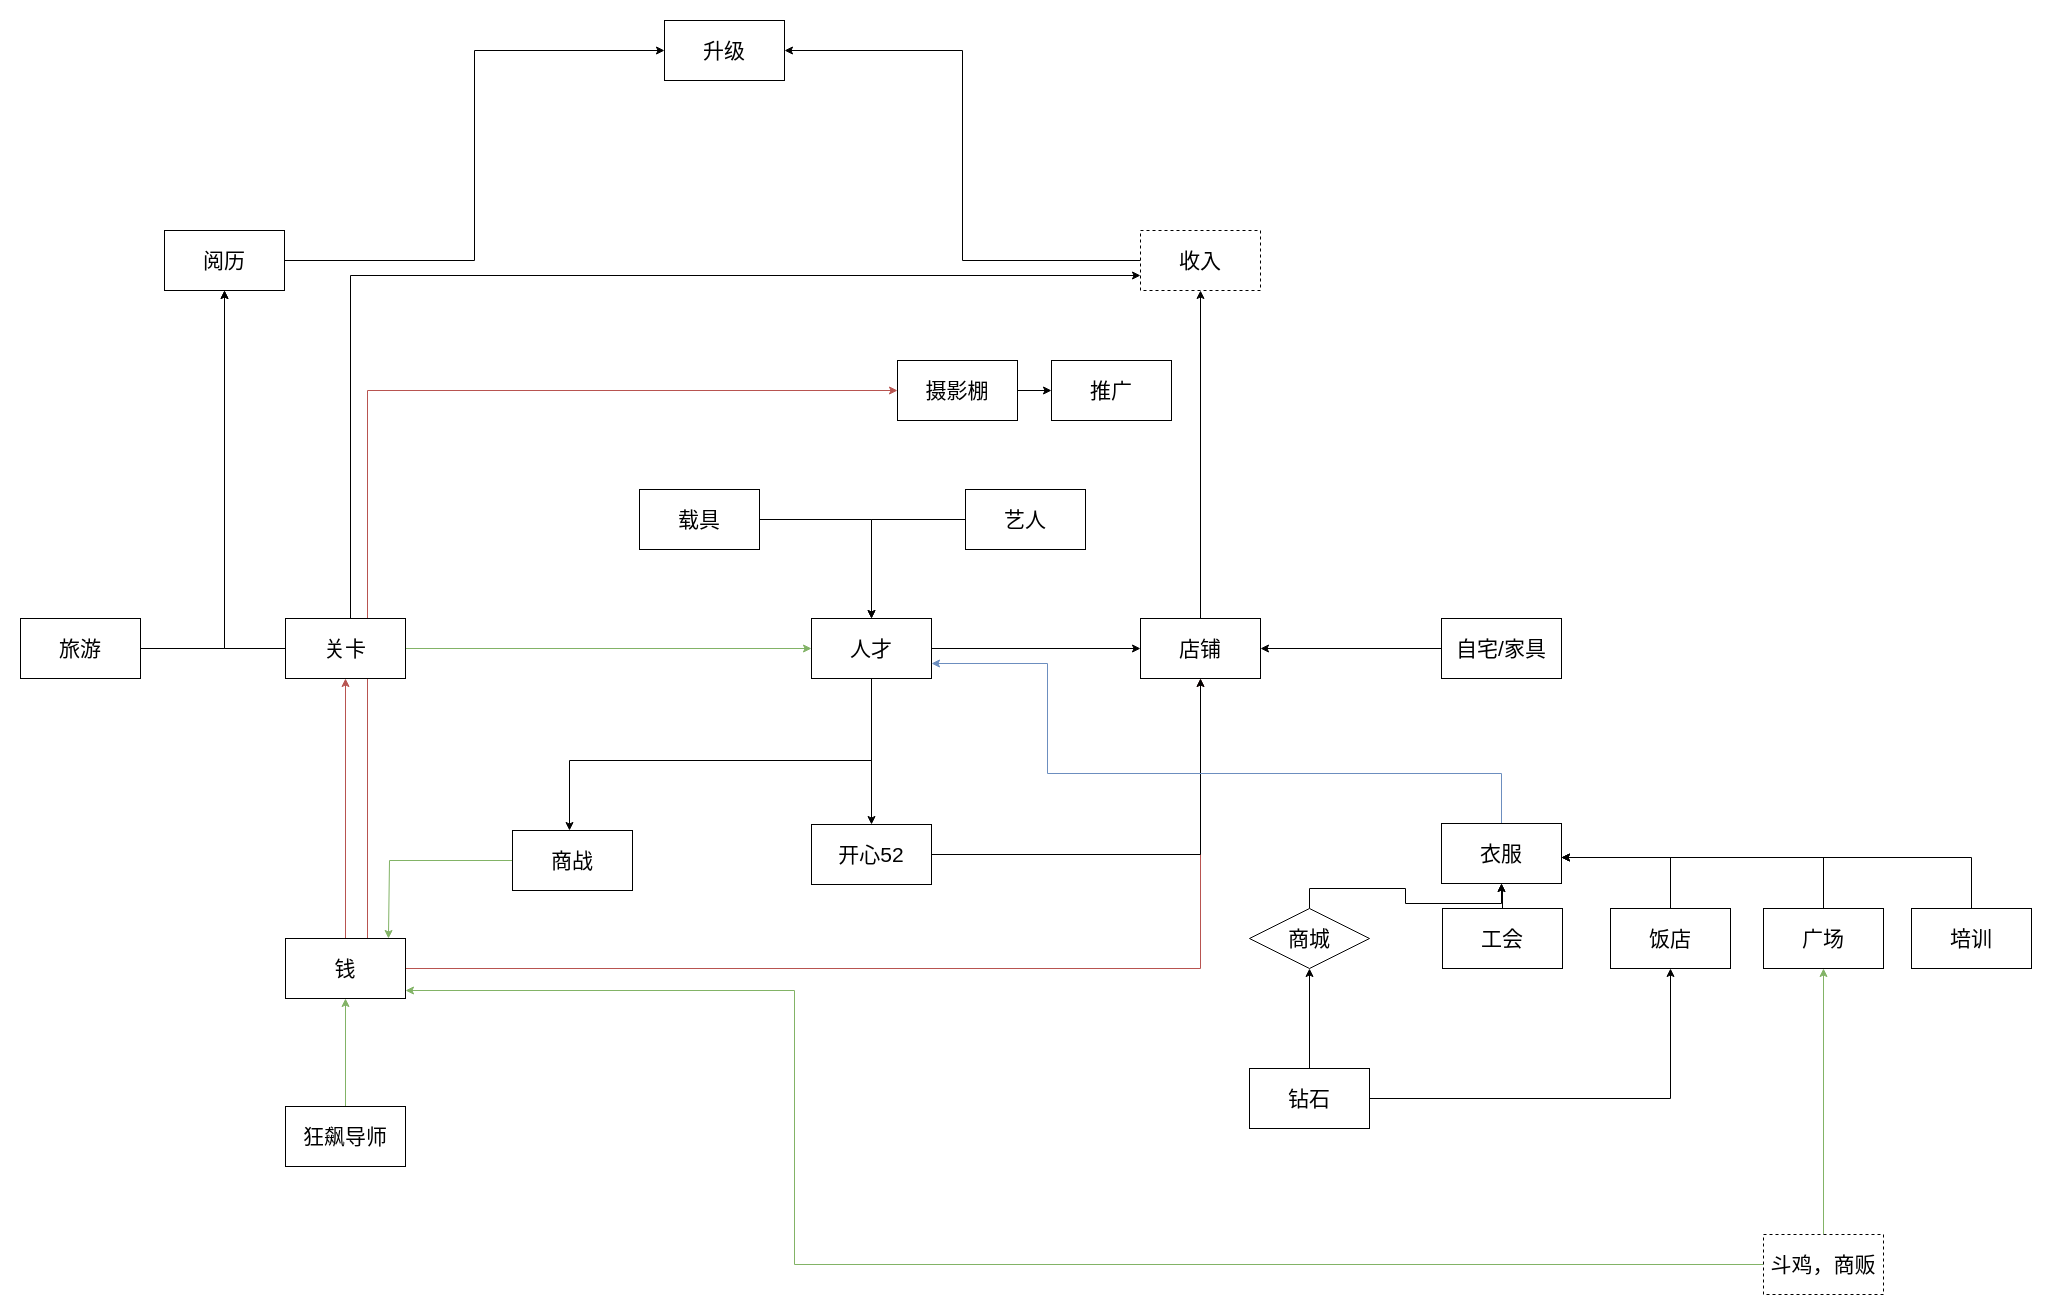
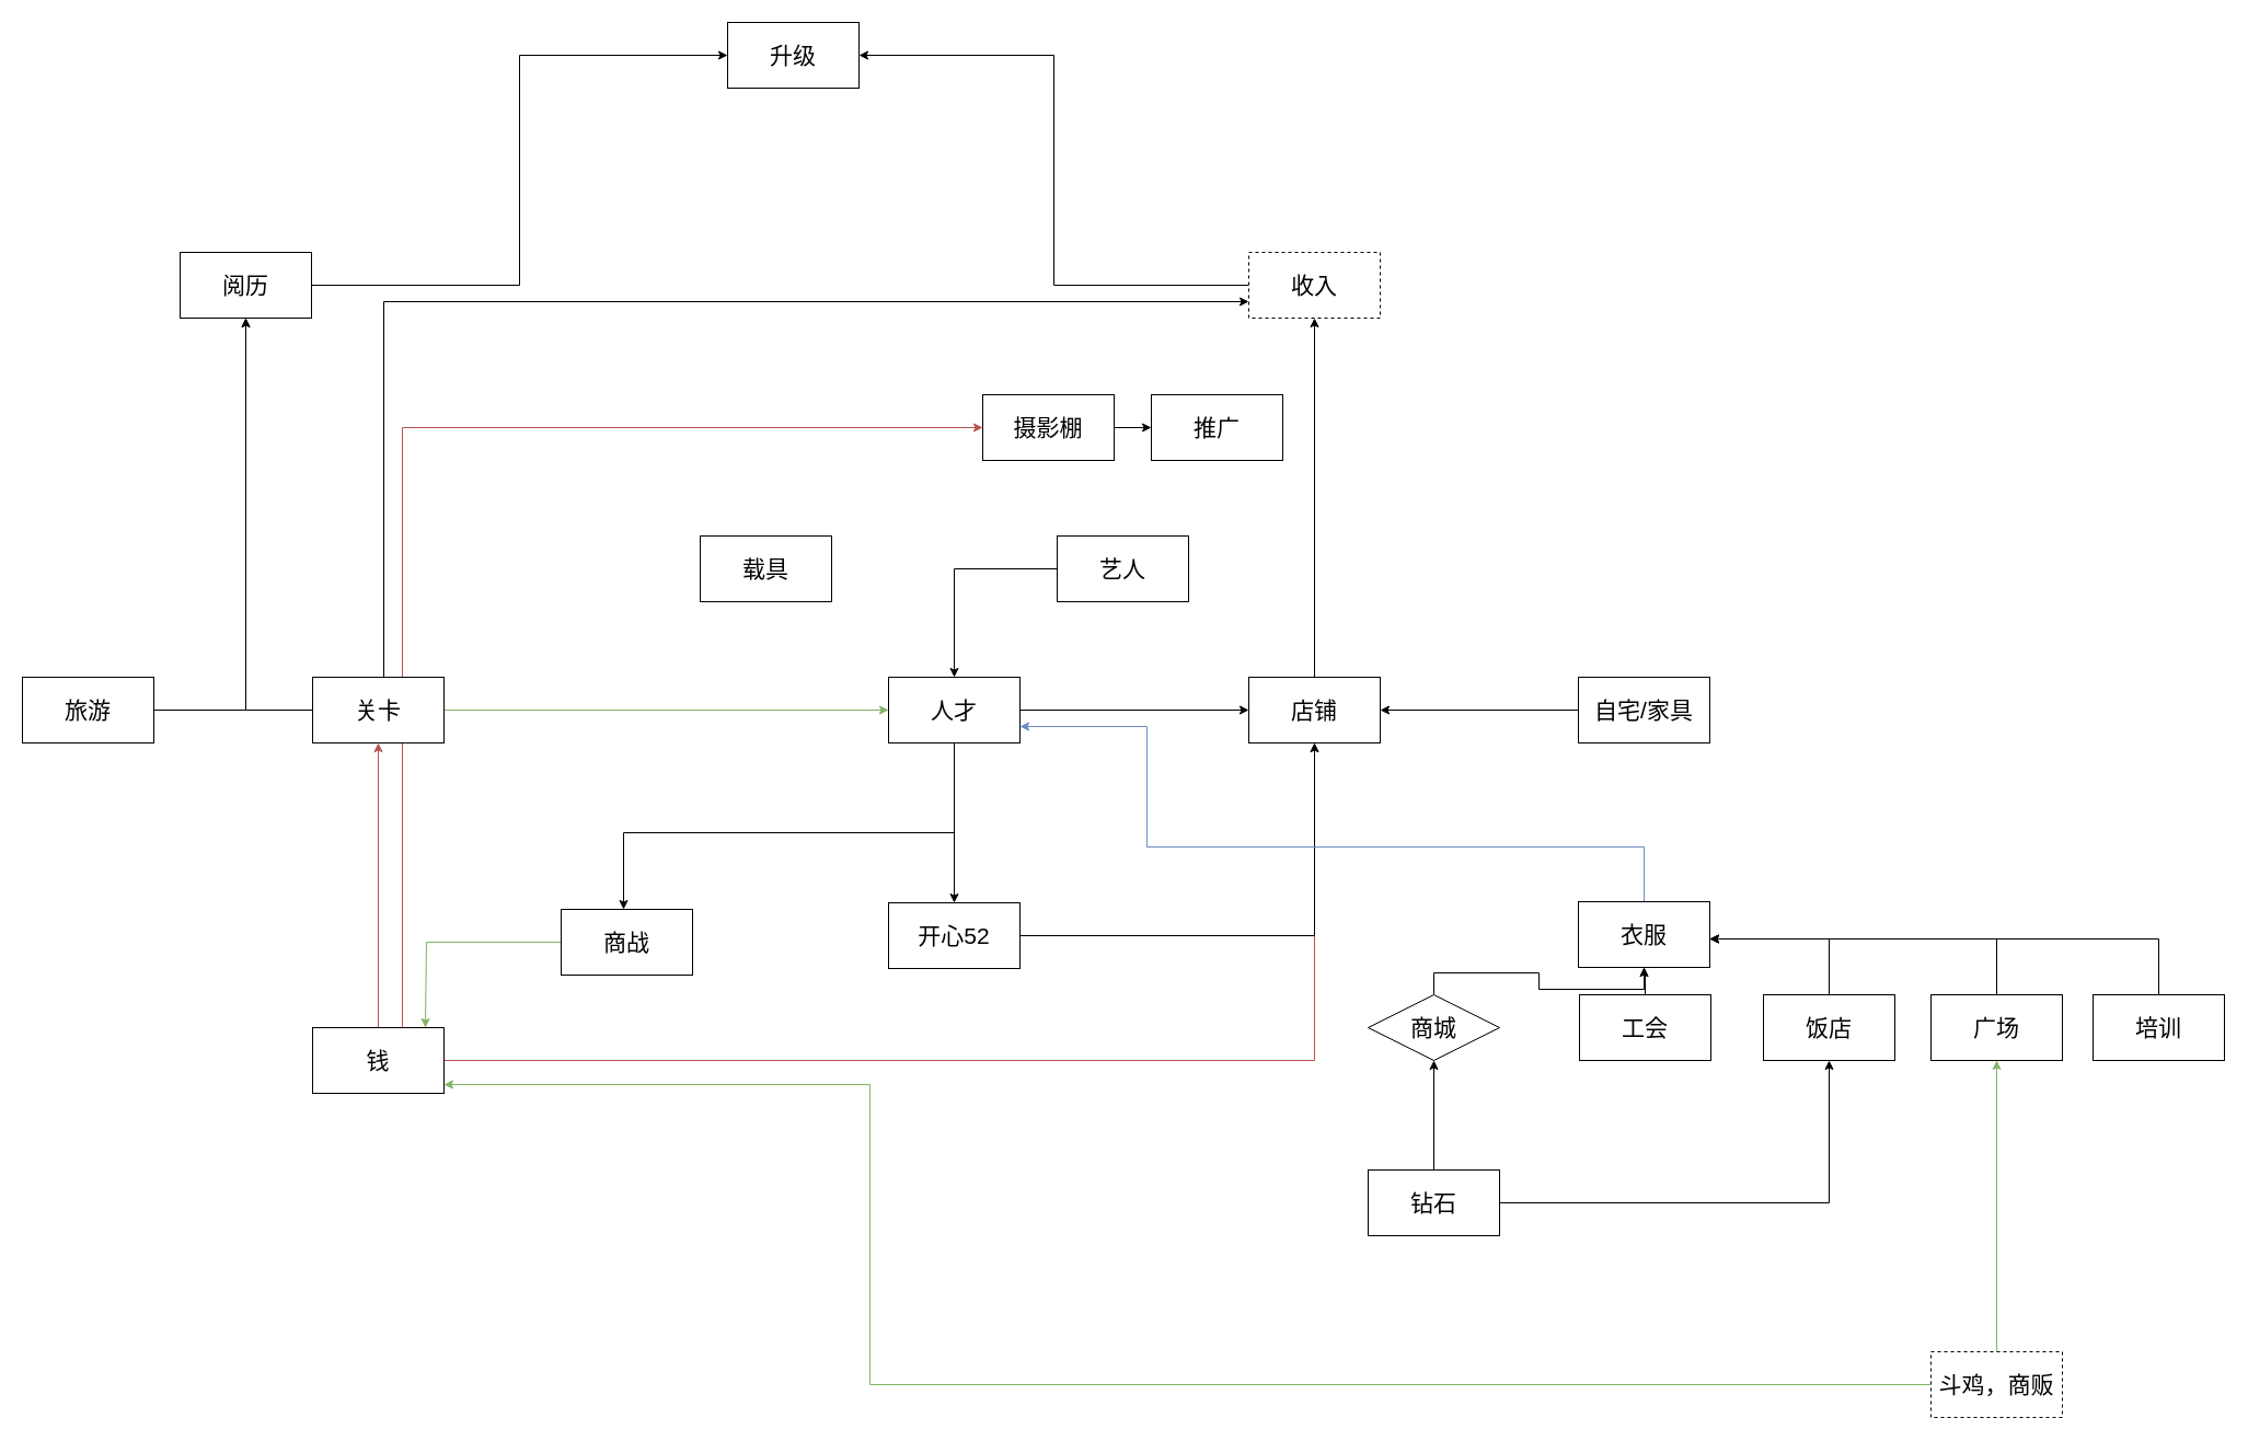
  <mxCell id="0" />
  <mxCell id="1" parent="0" />
  <mxCell id="2" value="升级" style="whiteSpace=wrap;html=1;fontSize=21;" vertex="1" parent="1"><mxGeometry x="664" y="20" width="120" height="60" as="geometry" /></mxCell>
  <mxCell id="3" style="edgeStyle=orthogonalEdgeStyle;rounded=0;orthogonalLoop=1;jettySize=auto;html=1;entryX=0;entryY=0.5;entryDx=0;entryDy=0;fontSize=21;" edge="1" parent="1" source="4" target="2"><mxGeometry relative="1" as="geometry"><mxPoint x="369" y="445" as="targetPoint" /></mxGeometry></mxCell>
  <mxCell id="4" value="阅历" style="whiteSpace=wrap;html=1;fontSize=21;" vertex="1" parent="1"><mxGeometry x="164" y="230" width="120" height="60" as="geometry" /></mxCell>
  <mxCell id="5" style="edgeStyle=orthogonalEdgeStyle;rounded=0;orthogonalLoop=1;jettySize=auto;html=1;entryX=1;entryY=0.5;entryDx=0;entryDy=0;fontSize=21;" edge="1" parent="1" source="6" target="2"><mxGeometry relative="1" as="geometry" /></mxCell>
  <mxCell id="6" value="收入" style="whiteSpace=wrap;html=1;fontSize=21;dashed=1;" vertex="1" parent="1"><mxGeometry x="1140" y="230" width="120" height="60" as="geometry" /></mxCell>
  <mxCell id="7" style="edgeStyle=orthogonalEdgeStyle;rounded=0;orthogonalLoop=1;jettySize=auto;html=1;fontSize=21;" edge="1" parent="1" source="11" target="4"><mxGeometry relative="1" as="geometry" /></mxCell>
  <mxCell id="8" style="edgeStyle=orthogonalEdgeStyle;rounded=0;orthogonalLoop=1;jettySize=auto;html=1;entryX=0;entryY=0.5;entryDx=0;entryDy=0;fillColor=#f8cecc;strokeColor=#b85450;" edge="1" parent="1" source="16" target="40"><mxGeometry relative="1" as="geometry"><Array as="points"><mxPoint x="367" y="390" /></Array></mxGeometry></mxCell>
  <mxCell id="9" style="edgeStyle=orthogonalEdgeStyle;rounded=0;orthogonalLoop=1;jettySize=auto;html=1;fontSize=21;fillColor=#d5e8d4;strokeColor=#82b366;" edge="1" parent="1" source="11" target="20"><mxGeometry relative="1" as="geometry"><mxPoint x="506" y="648" as="targetPoint" /></mxGeometry></mxCell>
  <mxCell id="10" style="edgeStyle=orthogonalEdgeStyle;rounded=0;orthogonalLoop=1;jettySize=auto;html=1;entryX=0;entryY=0.75;entryDx=0;entryDy=0;" edge="1" parent="1" source="11" target="6"><mxGeometry relative="1" as="geometry"><Array as="points"><mxPoint x="350" y="275" /></Array></mxGeometry></mxCell>
  <mxCell id="11" value="关卡" style="whiteSpace=wrap;html=1;fontSize=21;" vertex="1" parent="1"><mxGeometry x="285" y="618" width="120" height="60" as="geometry" /></mxCell>
  <mxCell id="12" style="edgeStyle=orthogonalEdgeStyle;rounded=0;orthogonalLoop=1;jettySize=auto;html=1;fontSize=21;" edge="1" parent="1" source="13" target="4"><mxGeometry relative="1" as="geometry" /></mxCell>
  <mxCell id="13" value="旅游" style="whiteSpace=wrap;html=1;fontSize=21;" vertex="1" parent="1"><mxGeometry x="20" y="618" width="120" height="60" as="geometry" /></mxCell>
  <mxCell id="14" style="edgeStyle=orthogonalEdgeStyle;rounded=0;orthogonalLoop=1;jettySize=auto;html=1;fontSize=21;fillColor=#f8cecc;strokeColor=#b85450;" edge="1" parent="1" source="16" target="11"><mxGeometry relative="1" as="geometry" /></mxCell>
  <mxCell id="15" style="edgeStyle=orthogonalEdgeStyle;rounded=0;orthogonalLoop=1;jettySize=auto;html=1;fillColor=#f8cecc;strokeColor=#b85450;" edge="1" parent="1" source="16" target="22"><mxGeometry relative="1" as="geometry" /></mxCell>
  <mxCell id="16" value="钱" style="whiteSpace=wrap;html=1;fontSize=21;" vertex="1" parent="1"><mxGeometry x="285" y="938" width="120" height="60" as="geometry" /></mxCell>
  <mxCell id="17" value="" style="edgeStyle=orthogonalEdgeStyle;rounded=0;orthogonalLoop=1;jettySize=auto;html=1;fontSize=21;" edge="1" parent="1" source="20" target="22"><mxGeometry relative="1" as="geometry" /></mxCell>
  <mxCell id="18" value="" style="edgeStyle=orthogonalEdgeStyle;rounded=0;orthogonalLoop=1;jettySize=auto;html=1;fontSize=21;" edge="1" parent="1" source="20" target="31"><mxGeometry relative="1" as="geometry" /></mxCell>
  <mxCell id="19" style="edgeStyle=orthogonalEdgeStyle;rounded=0;orthogonalLoop=1;jettySize=auto;html=1;" edge="1" parent="1" source="20" target="33"><mxGeometry relative="1" as="geometry"><Array as="points"><mxPoint x="871" y="760" /><mxPoint x="569" y="760" /></Array></mxGeometry></mxCell>
  <mxCell id="20" value="人才" style="whiteSpace=wrap;html=1;fontSize=21;" vertex="1" parent="1"><mxGeometry x="811" y="618" width="120" height="60" as="geometry" /></mxCell>
  <mxCell id="21" style="edgeStyle=orthogonalEdgeStyle;rounded=0;orthogonalLoop=1;jettySize=auto;html=1;fontSize=21;" edge="1" parent="1" source="22" target="6"><mxGeometry relative="1" as="geometry" /></mxCell>
  <mxCell id="22" value="店铺" style="whiteSpace=wrap;html=1;fontSize=21;" vertex="1" parent="1"><mxGeometry x="1140" y="618" width="120" height="60" as="geometry" /></mxCell>
  <mxCell id="23" style="edgeStyle=orthogonalEdgeStyle;rounded=0;orthogonalLoop=1;jettySize=auto;html=1;fontSize=21;" edge="1" parent="1" source="24" target="20"><mxGeometry relative="1" as="geometry" /></mxCell>
  <mxCell id="24" value="艺人" style="whiteSpace=wrap;html=1;fontSize=21;" vertex="1" parent="1"><mxGeometry x="965" y="489" width="120" height="60" as="geometry" /></mxCell>
  <mxCell id="25" value="推广" style="whiteSpace=wrap;html=1;fontSize=21;" vertex="1" parent="1"><mxGeometry x="1051" y="360" width="120" height="60" as="geometry" /></mxCell>
- <mxCell id="26" style="edgeStyle=orthogonalEdgeStyle;rounded=0;orthogonalLoop=1;jettySize=auto;html=1;fontSize=21;" edge="1" parent="1" source="27" target="20"><mxGeometry relative="1" as="geometry" /></mxCell>
  <mxCell id="27" value="载具" style="whiteSpace=wrap;html=1;fontSize=21;" vertex="1" parent="1"><mxGeometry x="639" y="489" width="120" height="60" as="geometry" /></mxCell>
  <mxCell id="28" style="edgeStyle=orthogonalEdgeStyle;rounded=0;orthogonalLoop=1;jettySize=auto;html=1;fontSize=21;" edge="1" parent="1" source="29" target="22"><mxGeometry relative="1" as="geometry" /></mxCell>
  <mxCell id="29" value="自宅/家具" style="whiteSpace=wrap;html=1;fontSize=21;" vertex="1" parent="1"><mxGeometry x="1441" y="618" width="120" height="60" as="geometry" /></mxCell>
  <mxCell id="30" style="edgeStyle=orthogonalEdgeStyle;rounded=0;orthogonalLoop=1;jettySize=auto;html=1;exitX=1;exitY=0.5;exitDx=0;exitDy=0;" edge="1" parent="1" source="31" target="22"><mxGeometry relative="1" as="geometry"><Array as="points"><mxPoint x="1200" y="854" /></Array></mxGeometry></mxCell>
  <mxCell id="31" value="开心52" style="whiteSpace=wrap;html=1;fontSize=21;" vertex="1" parent="1"><mxGeometry x="811" y="824" width="120" height="60" as="geometry" /></mxCell>
  <mxCell id="32" style="edgeStyle=orthogonalEdgeStyle;rounded=0;orthogonalLoop=1;jettySize=auto;html=1;entryX=0.858;entryY=0;entryDx=0;entryDy=0;entryPerimeter=0;exitX=0;exitY=0.5;exitDx=0;exitDy=0;fillColor=#d5e8d4;strokeColor=#82b366;" edge="1" parent="1" source="33" target="16"><mxGeometry relative="1" as="geometry"><mxPoint x="448" y="889" as="targetPoint" /><Array as="points"><mxPoint x="389" y="860" /></Array></mxGeometry></mxCell>
  <mxCell id="33" value="商战" style="whiteSpace=wrap;html=1;fontSize=21;" vertex="1" parent="1"><mxGeometry x="512" y="830" width="120" height="60" as="geometry" /></mxCell>
  <mxCell id="34" style="edgeStyle=orthogonalEdgeStyle;rounded=0;orthogonalLoop=1;jettySize=auto;html=1;fillColor=#d5e8d4;strokeColor=#82b366;" edge="1" parent="1" source="36" target="16"><mxGeometry relative="1" as="geometry"><Array as="points"><mxPoint x="794" y="1264" /><mxPoint x="794" y="990" /></Array></mxGeometry></mxCell>
  <mxCell id="35" style="edgeStyle=orthogonalEdgeStyle;rounded=0;orthogonalLoop=1;jettySize=auto;html=1;fillColor=#d5e8d4;strokeColor=#82b366;" edge="1" parent="1" source="36" target="53"><mxGeometry relative="1" as="geometry" /></mxCell>
  <mxCell id="36" value="斗鸡，商贩" style="whiteSpace=wrap;html=1;fontSize=21;dashed=1;" vertex="1" parent="1"><mxGeometry x="1763" y="1234" width="120" height="60" as="geometry" /></mxCell>
- <mxCell id="37" style="edgeStyle=orthogonalEdgeStyle;rounded=0;orthogonalLoop=1;jettySize=auto;html=1;fillColor=#d5e8d4;strokeColor=#82b366;" edge="1" parent="1" source="38" target="16"><mxGeometry relative="1" as="geometry" /></mxCell>
- <mxCell id="38" value="狂飙导师" style="whiteSpace=wrap;html=1;fontSize=21;" vertex="1" parent="1"><mxGeometry x="285" y="1106" width="120" height="60" as="geometry" /></mxCell>
  <mxCell id="39" style="edgeStyle=orthogonalEdgeStyle;rounded=0;orthogonalLoop=1;jettySize=auto;html=1;" edge="1" parent="1" source="40" target="25"><mxGeometry relative="1" as="geometry" /></mxCell>
  <mxCell id="40" value="摄影棚" style="whiteSpace=wrap;html=1;fontSize=21;" vertex="1" parent="1"><mxGeometry x="897" y="360" width="120" height="60" as="geometry" /></mxCell>
  <mxCell id="41" style="edgeStyle=orthogonalEdgeStyle;rounded=0;orthogonalLoop=1;jettySize=auto;html=1;entryX=1;entryY=0.75;entryDx=0;entryDy=0;fillColor=#dae8fc;strokeColor=#6c8ebf;" edge="1" parent="1" source="42" target="20"><mxGeometry relative="1" as="geometry"><Array as="points"><mxPoint x="1047" y="773" /><mxPoint x="1047" y="663" /></Array></mxGeometry></mxCell>
  <mxCell id="42" value="衣服" style="whiteSpace=wrap;html=1;fontSize=21;" vertex="1" parent="1"><mxGeometry x="1441" y="823" width="120" height="60" as="geometry" /></mxCell>
  <mxCell id="43" style="edgeStyle=orthogonalEdgeStyle;rounded=0;orthogonalLoop=1;jettySize=auto;html=1;exitX=0.5;exitY=0;exitDx=0;exitDy=0;" edge="1" parent="1" source="44" target="42"><mxGeometry relative="1" as="geometry" /></mxCell>
  <mxCell id="44" value="商城" style="rhombus;whiteSpace=wrap;html=1;fontSize=21;" vertex="1" parent="1"><mxGeometry x="1249" y="908" width="120" height="60" as="geometry" /></mxCell>
  <mxCell id="45" style="edgeStyle=orthogonalEdgeStyle;rounded=0;orthogonalLoop=1;jettySize=auto;html=1;" edge="1" parent="1" source="47" target="44"><mxGeometry relative="1" as="geometry" /></mxCell>
  <mxCell id="46" style="edgeStyle=orthogonalEdgeStyle;rounded=0;orthogonalLoop=1;jettySize=auto;html=1;" edge="1" parent="1" source="47" target="51"><mxGeometry relative="1" as="geometry" /></mxCell>
  <mxCell id="47" value="钻石" style="whiteSpace=wrap;html=1;fontSize=21;" vertex="1" parent="1"><mxGeometry x="1249" y="1068" width="120" height="60" as="geometry" /></mxCell>
  <mxCell id="48" style="edgeStyle=orthogonalEdgeStyle;rounded=0;orthogonalLoop=1;jettySize=auto;html=1;" edge="1" parent="1" source="49" target="42"><mxGeometry relative="1" as="geometry" /></mxCell>
  <mxCell id="49" value="工会" style="whiteSpace=wrap;html=1;fontSize=21;" vertex="1" parent="1"><mxGeometry x="1442" y="908" width="120" height="60" as="geometry" /></mxCell>
  <mxCell id="50" style="edgeStyle=orthogonalEdgeStyle;rounded=0;orthogonalLoop=1;jettySize=auto;html=1;" edge="1" parent="1" source="51" target="42"><mxGeometry relative="1" as="geometry"><Array as="points"><mxPoint x="1670" y="857" /><mxPoint x="1501" y="857" /></Array></mxGeometry></mxCell>
  <mxCell id="51" value="饭店" style="whiteSpace=wrap;html=1;fontSize=21;" vertex="1" parent="1"><mxGeometry x="1610" y="908" width="120" height="60" as="geometry" /></mxCell>
  <mxCell id="52" style="edgeStyle=orthogonalEdgeStyle;rounded=0;orthogonalLoop=1;jettySize=auto;html=1;" edge="1" parent="1" source="53" target="42"><mxGeometry relative="1" as="geometry"><Array as="points"><mxPoint x="1823" y="857" /><mxPoint x="1501" y="857" /></Array></mxGeometry></mxCell>
  <mxCell id="53" value="广场" style="whiteSpace=wrap;html=1;fontSize=21;" vertex="1" parent="1"><mxGeometry x="1763" y="908" width="120" height="60" as="geometry" /></mxCell>
  <mxCell id="54" style="edgeStyle=orthogonalEdgeStyle;rounded=0;orthogonalLoop=1;jettySize=auto;html=1;" edge="1" parent="1" source="55" target="42"><mxGeometry relative="1" as="geometry"><Array as="points"><mxPoint x="1971" y="857" /><mxPoint x="1501" y="857" /></Array></mxGeometry></mxCell>
  <mxCell id="55" value="培训" style="whiteSpace=wrap;html=1;fontSize=21;" vertex="1" parent="1"><mxGeometry x="1911" y="908" width="120" height="60" as="geometry" /></mxCell>
